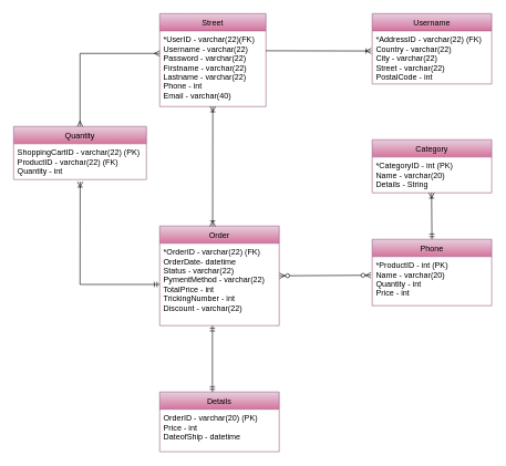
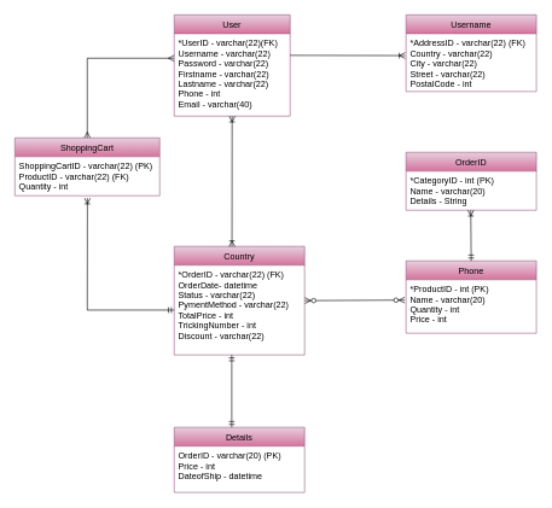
  <mxCell id="0" />
  <mxCell id="1" parent="0" />
- <mxCell id="2" value="Street" style="swimlane;fontStyle=0;childLayout=stackLayout;horizontal=1;startSize=26;fillColor=#e6d0de;horizontalStack=0;resizeParent=1;resizeParentMax=0;resizeLast=0;collapsible=1;marginBottom=0;strokeColor=#996185;gradientColor=#d5739d;" parent="1" vertex="1"><mxGeometry y="20" width="160" height="140" as="geometry" x="240" /></mxCell>
+ <mxCell id="2" value="User" style="swimlane;fontStyle=0;childLayout=stackLayout;horizontal=1;startSize=26;fillColor=#e6d0de;horizontalStack=0;resizeParent=1;resizeParentMax=0;resizeLast=0;collapsible=1;marginBottom=0;strokeColor=#996185;gradientColor=#d5739d;" parent="1" vertex="1"><mxGeometry y="20" width="160" height="140" as="geometry" x="240" /></mxCell>
  <mxCell id="3" value="*UserID - varchar(22)(FK)&#10;Username - varchar(22)&#10;Password - varchar(22)&#10;Firstname - varchar(22)&#10;Lastname - varchar(22)&#10;Phone - int&#10;Email - varchar(40)" style="text;strokeColor=none;fillColor=none;align=left;verticalAlign=top;spacingLeft=4;spacingRight=4;overflow=hidden;rotatable=0;points=[[0,0.5],[1,0.5]];portConstraint=eastwest;" parent="2" vertex="1"><mxGeometry y="26" width="160" height="114" as="geometry" /></mxCell>
  <mxCell id="4" value="Username" style="swimlane;fontStyle=0;childLayout=stackLayout;horizontal=1;startSize=26;fillColor=#e6d0de;horizontalStack=0;resizeParent=1;resizeParentMax=0;resizeLast=0;collapsible=1;marginBottom=0;strokeColor=#996185;gradientColor=#d5739d;" parent="1" vertex="1"><mxGeometry x="560" y="20" width="180" height="106" as="geometry" /></mxCell>
  <mxCell id="5" value="*AddressID - varchar(22) (FK)&#10;Country - varchar(22)&#10;City - varchar(22)&#10;Street - varchar(22)&#10;PostalCode - int" style="text;strokeColor=none;fillColor=none;align=left;verticalAlign=top;spacingLeft=4;spacingRight=4;overflow=hidden;rotatable=0;points=[[0,0.5],[1,0.5]];portConstraint=eastwest;" parent="4" vertex="1"><mxGeometry y="26" width="180" height="80" as="geometry" /></mxCell>
- <mxCell id="6" value="Quantity" style="swimlane;fontStyle=0;childLayout=stackLayout;horizontal=1;startSize=26;fillColor=#e6d0de;horizontalStack=0;resizeParent=1;resizeParentMax=0;resizeLast=0;collapsible=1;marginBottom=0;gradientColor=#d5739d;strokeColor=#996185;" parent="1" vertex="1"><mxGeometry x="20" y="190" width="200" height="80" as="geometry" /></mxCell>
+ <mxCell id="6" value="ShoppingCart" style="swimlane;fontStyle=0;childLayout=stackLayout;horizontal=1;startSize=26;fillColor=#e6d0de;horizontalStack=0;resizeParent=1;resizeParentMax=0;resizeLast=0;collapsible=1;marginBottom=0;gradientColor=#d5739d;strokeColor=#996185;" parent="1" vertex="1"><mxGeometry x="20" y="190" width="200" height="80" as="geometry" /></mxCell>
  <mxCell id="7" value="ShoppingCartID - varchar(22) (PK)&#10;ProductID - varchar(22) (FK) &#10;Quantity - int " style="text;strokeColor=none;fillColor=none;align=left;verticalAlign=top;spacingLeft=4;spacingRight=4;overflow=hidden;rotatable=0;points=[[0,0.5],[1,0.5]];portConstraint=eastwest;" parent="6" vertex="1"><mxGeometry y="26" width="200" height="54" as="geometry" /></mxCell>
- <mxCell id="8" value="Order" style="swimlane;fontStyle=0;childLayout=stackLayout;horizontal=1;startSize=26;fillColor=#e6d0de;horizontalStack=0;resizeParent=1;resizeParentMax=0;resizeLast=0;collapsible=1;marginBottom=0;gradientColor=#d5739d;strokeColor=#996185;" parent="1" vertex="1"><mxGeometry y="340" width="180" height="150" as="geometry" x="240" /></mxCell>
+ <mxCell id="8" value="Country" style="swimlane;fontStyle=0;childLayout=stackLayout;horizontal=1;startSize=26;fillColor=#e6d0de;horizontalStack=0;resizeParent=1;resizeParentMax=0;resizeLast=0;collapsible=1;marginBottom=0;gradientColor=#d5739d;strokeColor=#996185;" parent="1" vertex="1"><mxGeometry y="340" width="180" height="150" as="geometry" x="240" /></mxCell>
  <mxCell id="9" value="*OrderID - varchar(22) (FK)&#10;OrderDate- datetime&#10;Status - varchar(22) &#10;PymentMethod - varchar(22)&#10;TotalPrice - int&#10;TrickingNumber - int&#10;Discount - varchar(22) &#10;&#10; " style="text;strokeColor=none;fillColor=none;align=left;verticalAlign=top;spacingLeft=4;spacingRight=4;overflow=hidden;rotatable=0;points=[[0,0.5],[1,0.5]];portConstraint=eastwest;" parent="8" vertex="1"><mxGeometry y="26" width="180" height="124" as="geometry" /></mxCell>
  <mxCell id="10" value="Phone" style="swimlane;fontStyle=0;childLayout=stackLayout;horizontal=1;startSize=26;fillColor=#e6d0de;horizontalStack=0;resizeParent=1;resizeParentMax=0;resizeLast=0;collapsible=1;marginBottom=0;gradientColor=#d5739d;strokeColor=#996185;" parent="1" vertex="1"><mxGeometry x="560" y="360" width="180" height="100" as="geometry" /></mxCell>
  <mxCell id="11" value="*ProductID - int (PK) &#10;Name - varchar(20)&#10;Quantity - int&#10;Price - int" style="text;strokeColor=none;fillColor=none;align=left;verticalAlign=top;spacingLeft=4;spacingRight=4;overflow=hidden;rotatable=0;points=[[0,0.5],[1,0.5]];portConstraint=eastwest;" parent="10" vertex="1"><mxGeometry y="26" width="180" height="74" as="geometry" /></mxCell>
- <mxCell id="12" value="Category" style="swimlane;fontStyle=0;childLayout=stackLayout;horizontal=1;startSize=26;fillColor=#e6d0de;horizontalStack=0;resizeParent=1;resizeParentMax=0;resizeLast=0;collapsible=1;marginBottom=0;gradientColor=#d5739d;strokeColor=#996185;" parent="1" vertex="1"><mxGeometry x="560" y="210" width="180" height="80" as="geometry" /></mxCell>
+ <mxCell id="12" value="OrderID" style="swimlane;fontStyle=0;childLayout=stackLayout;horizontal=1;startSize=26;fillColor=#e6d0de;horizontalStack=0;resizeParent=1;resizeParentMax=0;resizeLast=0;collapsible=1;marginBottom=0;gradientColor=#d5739d;strokeColor=#996185;" parent="1" vertex="1"><mxGeometry x="560" y="210" width="180" height="80" as="geometry" /></mxCell>
  <mxCell id="13" value="*CategoryID - int (PK) &#10;Name - varchar(20)&#10;Details - String" style="text;strokeColor=none;fillColor=none;align=left;verticalAlign=top;spacingLeft=4;spacingRight=4;overflow=hidden;rotatable=0;points=[[0,0.5],[1,0.5]];portConstraint=eastwest;" parent="12" vertex="1"><mxGeometry y="26" width="180" height="54" as="geometry" /></mxCell>
  <mxCell id="14" value="Details" style="swimlane;fontStyle=0;childLayout=stackLayout;horizontal=1;startSize=26;fillColor=#e6d0de;horizontalStack=0;resizeParent=1;resizeParentMax=0;resizeLast=0;collapsible=1;marginBottom=0;gradientColor=#d5739d;strokeColor=#996185;" parent="1" vertex="1"><mxGeometry y="590" width="180" height="90" as="geometry" x="240" /></mxCell>
  <mxCell id="15" value="OrderID - varchar(20) (PK) &#10;Price - int &#10;DateofShip - datetime" style="text;strokeColor=none;fillColor=none;align=left;verticalAlign=top;spacingLeft=4;spacingRight=4;overflow=hidden;rotatable=0;points=[[0,0.5],[1,0.5]];portConstraint=eastwest;" parent="14" vertex="1"><mxGeometry y="26" width="180" height="64" as="geometry" /></mxCell>
  <mxCell id="16" value="" style="fontSize=12;html=1;endArrow=ERoneToMany;rounded=0;entryX=-0.007;entryY=0.379;entryDx=0;entryDy=0;entryPerimeter=0;" parent="1" target="5" edge="1"><mxGeometry width="100" height="100" relative="1" as="geometry"><mxPoint x="400" y="76" as="sourcePoint" /><mxPoint x="419.41" as="targetPoint" y="-10" /></mxGeometry></mxCell>
  <mxCell id="17" value="" style="fontSize=12;html=1;endArrow=ERmany;startArrow=ERmany;rounded=0;exitX=0.5;exitY=0;exitDx=0;exitDy=0;" parent="1" source="6" edge="1"><mxGeometry width="100" height="100" relative="1" as="geometry"><mxPoint x="320" y="270" as="sourcePoint" /><mxPoint y="80" as="targetPoint" x="240" /><Array as="points"><mxPoint x="120" y="80" /></Array></mxGeometry></mxCell>
  <mxCell id="18" value="" style="fontSize=12;html=1;endArrow=ERoneToMany;startArrow=ERmandOne;rounded=0;entryX=0.501;entryY=1.06;entryDx=0;entryDy=0;entryPerimeter=0;exitX=0;exitY=0.5;exitDx=0;exitDy=0;" parent="1" source="9" target="7" edge="1"><mxGeometry width="100" height="100" relative="1" as="geometry"><mxPoint x="150" y="550" as="sourcePoint" /><mxPoint x="150" y="450" as="targetPoint" /><Array as="points"><mxPoint x="120" y="428" /></Array></mxGeometry></mxCell>
  <mxCell id="19" value="" style="fontSize=12;html=1;endArrow=ERzeroToMany;endFill=1;startArrow=ERzeroToMany;rounded=0;entryX=-0.01;entryY=0.381;entryDx=0;entryDy=0;entryPerimeter=0;exitX=1.003;exitY=0.395;exitDx=0;exitDy=0;exitPerimeter=0;" parent="1" source="9" target="11" edge="1"><mxGeometry width="100" height="100" relative="1" as="geometry"><mxPoint x="420" y="550" as="sourcePoint" /><mxPoint x="520" y="450" as="targetPoint" /></mxGeometry></mxCell>
  <mxCell id="20" value="" style="fontSize=12;html=1;endArrow=ERoneToMany;startArrow=ERmandOne;rounded=0;exitX=0.5;exitY=0;exitDx=0;exitDy=0;" parent="1" source="10" edge="1"><mxGeometry width="100" height="100" relative="1" as="geometry"><mxPoint x="649.41" y="350" as="sourcePoint" /><mxPoint x="649" y="290" as="targetPoint" /><Array as="points"><mxPoint x="649.41" y="290" /></Array></mxGeometry></mxCell>
  <mxCell id="21" value="" style="fontSize=12;html=1;endArrow=ERmandOne;startArrow=ERmandOne;rounded=0;" parent="1" edge="1"><mxGeometry width="100" height="100" relative="1" as="geometry"><mxPoint x="319.41" y="590" as="sourcePoint" /><mxPoint x="319.41" y="490" as="targetPoint" /></mxGeometry></mxCell>
  <mxCell id="22" value="" style="fontSize=12;html=1;endArrow=ERoneToMany;startArrow=ERoneToMany;rounded=0;exitX=0.443;exitY=0.003;exitDx=0;exitDy=0;exitPerimeter=0;" parent="1" source="8" target="3" edge="1"><mxGeometry width="100" height="100" relative="1" as="geometry"><mxPoint x="420" y="410" as="sourcePoint" /><mxPoint x="520" y="310" as="targetPoint" /></mxGeometry></mxCell>
